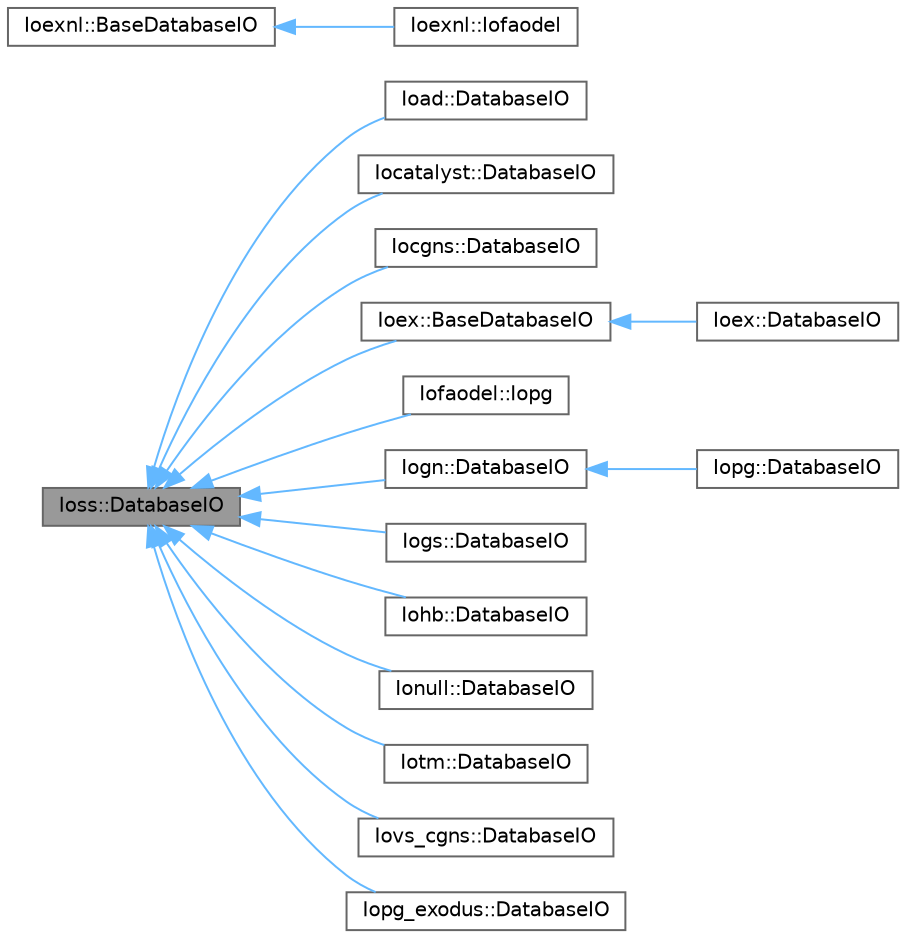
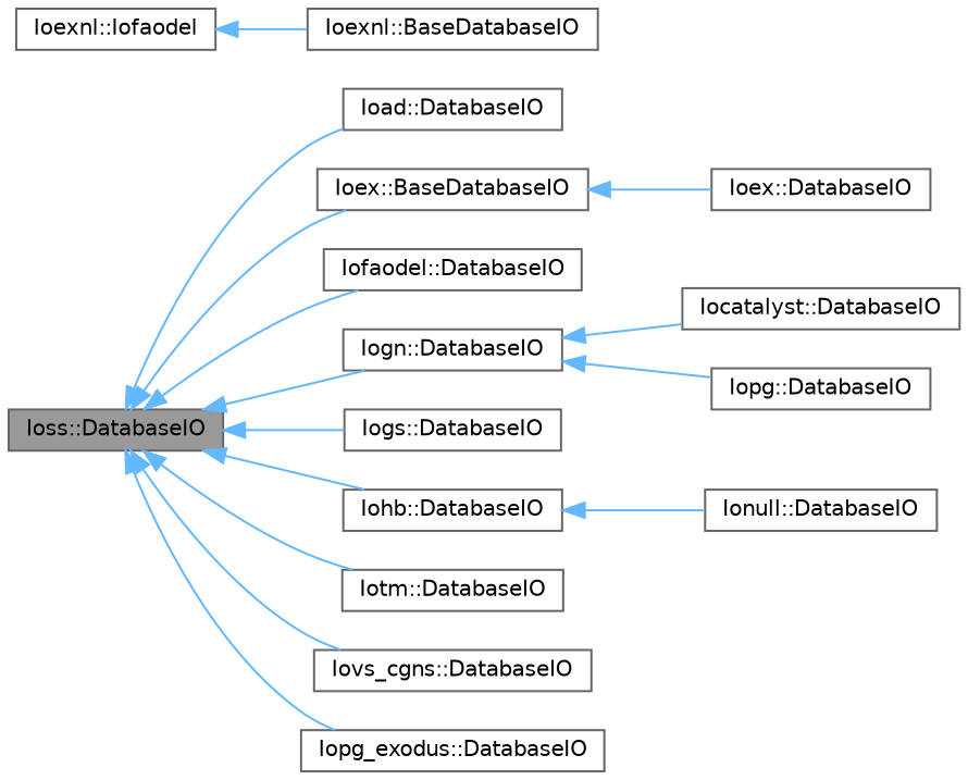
  digraph {
    rankdir=LR
    node [color=gray40 fillcolor=white fontname=Helvetica fontsize=10 shape=box style=filled]
    edge [color=steelblue1 dir=back fontname=Helvetica fontsize=10 labelfontname=Helvetica labelfontsize=10 style=solid]
    n1 [fillcolor=grey60 fontcolor=black height=0.2 label="Ioss::DatabaseIO" width=0.4]
    n2 [height=0.2 label="Ioad::DatabaseIO" width=0.4]
    n3 [height=0.2 label="Iocatalyst::DatabaseIO" width=0.4]
-   n4 [height=0.2 label="Iocgns::DatabaseIO" width=0.4]
    n5 [height=0.2 label="Ioex::BaseDatabaseIO" width=0.4]
-   n6 [height=0.2 label="Iofaodel::Iopg" width=0.4]
+   n6 [height=0.2 label="Iofaodel::DatabaseIO" width=0.4]
    n7 [height=0.2 label="Iogn::DatabaseIO" width=0.4]
    n8 [height=0.2 label="Iogs::DatabaseIO" width=0.4]
    n9 [height=0.2 label="Iohb::DatabaseIO" width=0.4]
    n10 [height=0.2 label="Ionull::DatabaseIO" width=0.4]
    n11 [height=0.2 label="Iotm::DatabaseIO" width=0.4]
    n12 [height=0.2 label="Iovs_cgns::DatabaseIO" width=0.4]
    n13 [height=0.2 label="Iopg_exodus::DatabaseIO" width=0.4]
    n14 [height=0.2 label="Ioex::DatabaseIO" width=0.4]
    n15 [height=0.2 label="Ioexnl::BaseDatabaseIO" width=0.4]
    n16 [height=0.2 label="Ioexnl::Iofaodel" width=0.4]
    n17 [height=0.2 label="Iopg::DatabaseIO" width=0.4]
    n1 -> n2
-   n1 -> n3
-   n1 -> n4
+   n7 -> n3
    n1 -> n5
    n1 -> n6
    n1 -> n7
    n1 -> n8
    n1 -> n9
-   n1 -> n10
+   n9 -> n10
    n1 -> n11
    n1 -> n12
    n1 -> n13
    n5 -> n14
    n7 -> n17
-   n15 -> n16
+   n16 -> n15
  }
